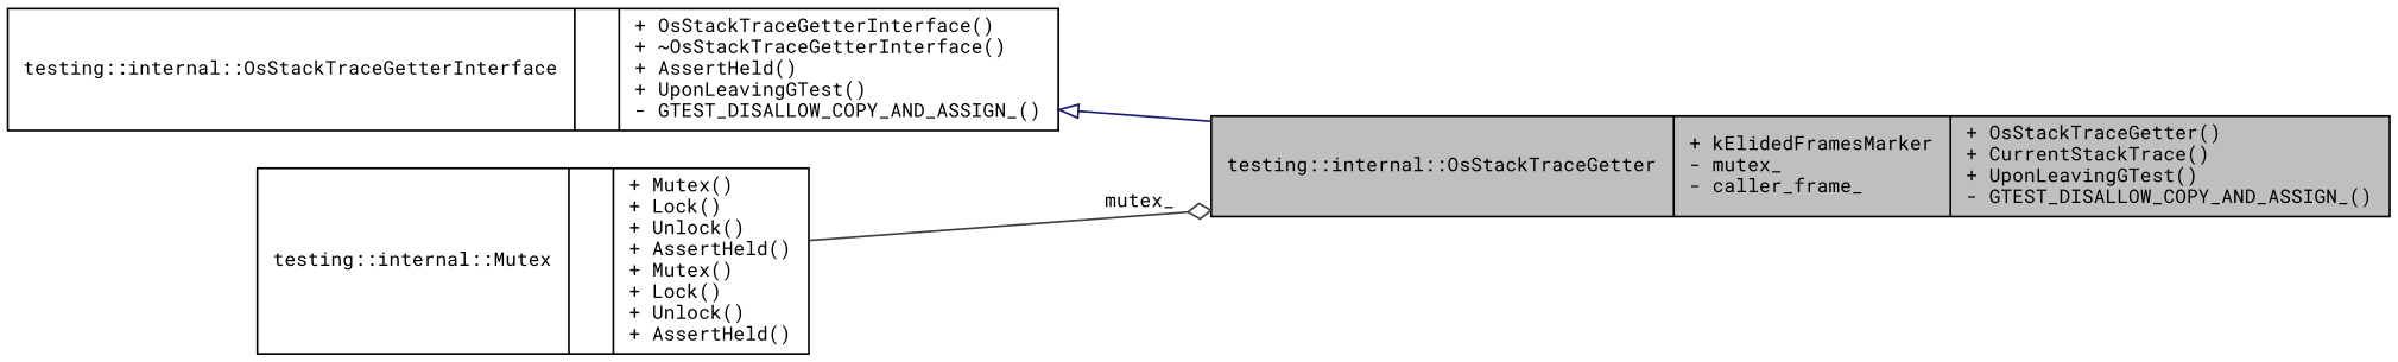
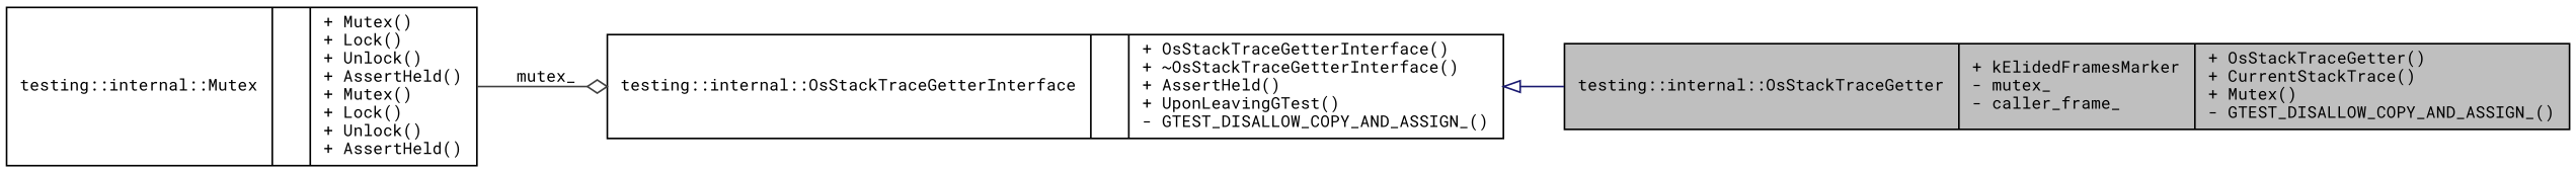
  digraph {
    fontname="Roboto Mono"
    rankdir=LR
    node [color=black fillcolor=white fontname="Roboto Mono" fontsize=10 shape=record style=filled]
    edge [fontname="Roboto Mono" fontsize=10 labelfontname=Helvetica labelfontsize=10 style=solid]
-   n1 [fillcolor=grey75 fontcolor=black height=0.2 label="{testing::internal::OsStackTraceGetter\n|+ kElidedFramesMarker\l- mutex_\l- caller_frame_\l|+ OsStackTraceGetter()\l+ CurrentStackTrace()\l+ UponLeavingGTest()\l- GTEST_DISALLOW_COPY_AND_ASSIGN_()\l}" width=0.4]
+   n1 [fillcolor=grey75 fontcolor=black height=0.2 label="{testing::internal::OsStackTraceGetter\n|+ kElidedFramesMarker\l- mutex_\l- caller_frame_\l|+ OsStackTraceGetter()\l+ CurrentStackTrace()\l+ Mutex()\l- GTEST_DISALLOW_COPY_AND_ASSIGN_()\l}" width=0.4]
    n2 [height=0.2 label="{testing::internal::OsStackTraceGetterInterface\n||+ OsStackTraceGetterInterface()\l+ ~OsStackTraceGetterInterface()\l+ AssertHeld()\l+ UponLeavingGTest()\l- GTEST_DISALLOW_COPY_AND_ASSIGN_()\l}" width=0.4]
    n3 [height=0.2 label="{testing::internal::Mutex\n||+ Mutex()\l+ Lock()\l+ Unlock()\l+ AssertHeld()\l+ Mutex()\l+ Lock()\l+ Unlock()\l+ AssertHeld()\l}" width=0.4]
    n2 -> n1 [arrowtail=onormal color=midnightblue dir=back]
-   n3 -> n1 [arrowhead=odiamond color=grey25 label=" mutex_"]
+   n3 -> n2 [arrowhead=odiamond color=grey25 label=" mutex_"]
  }
